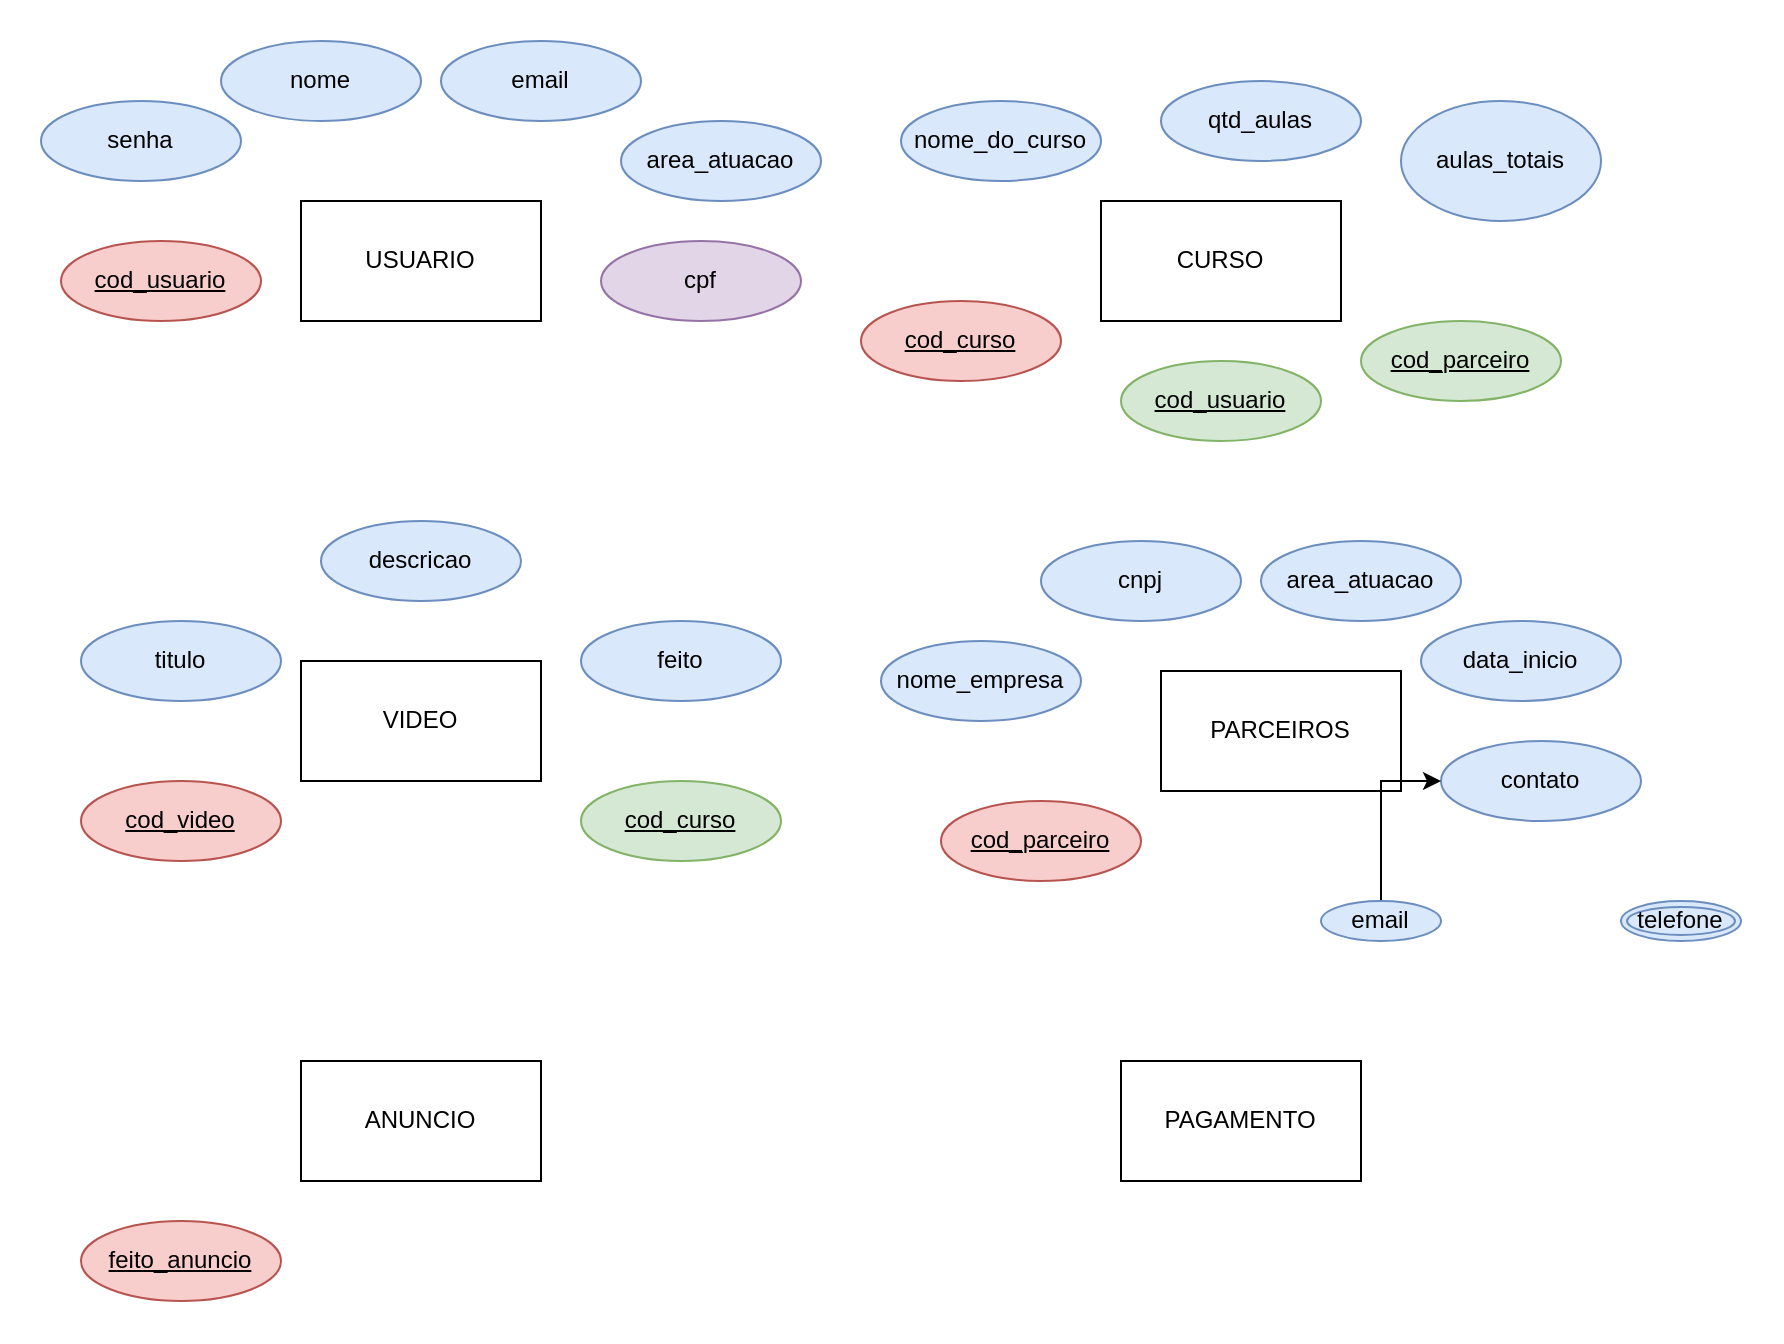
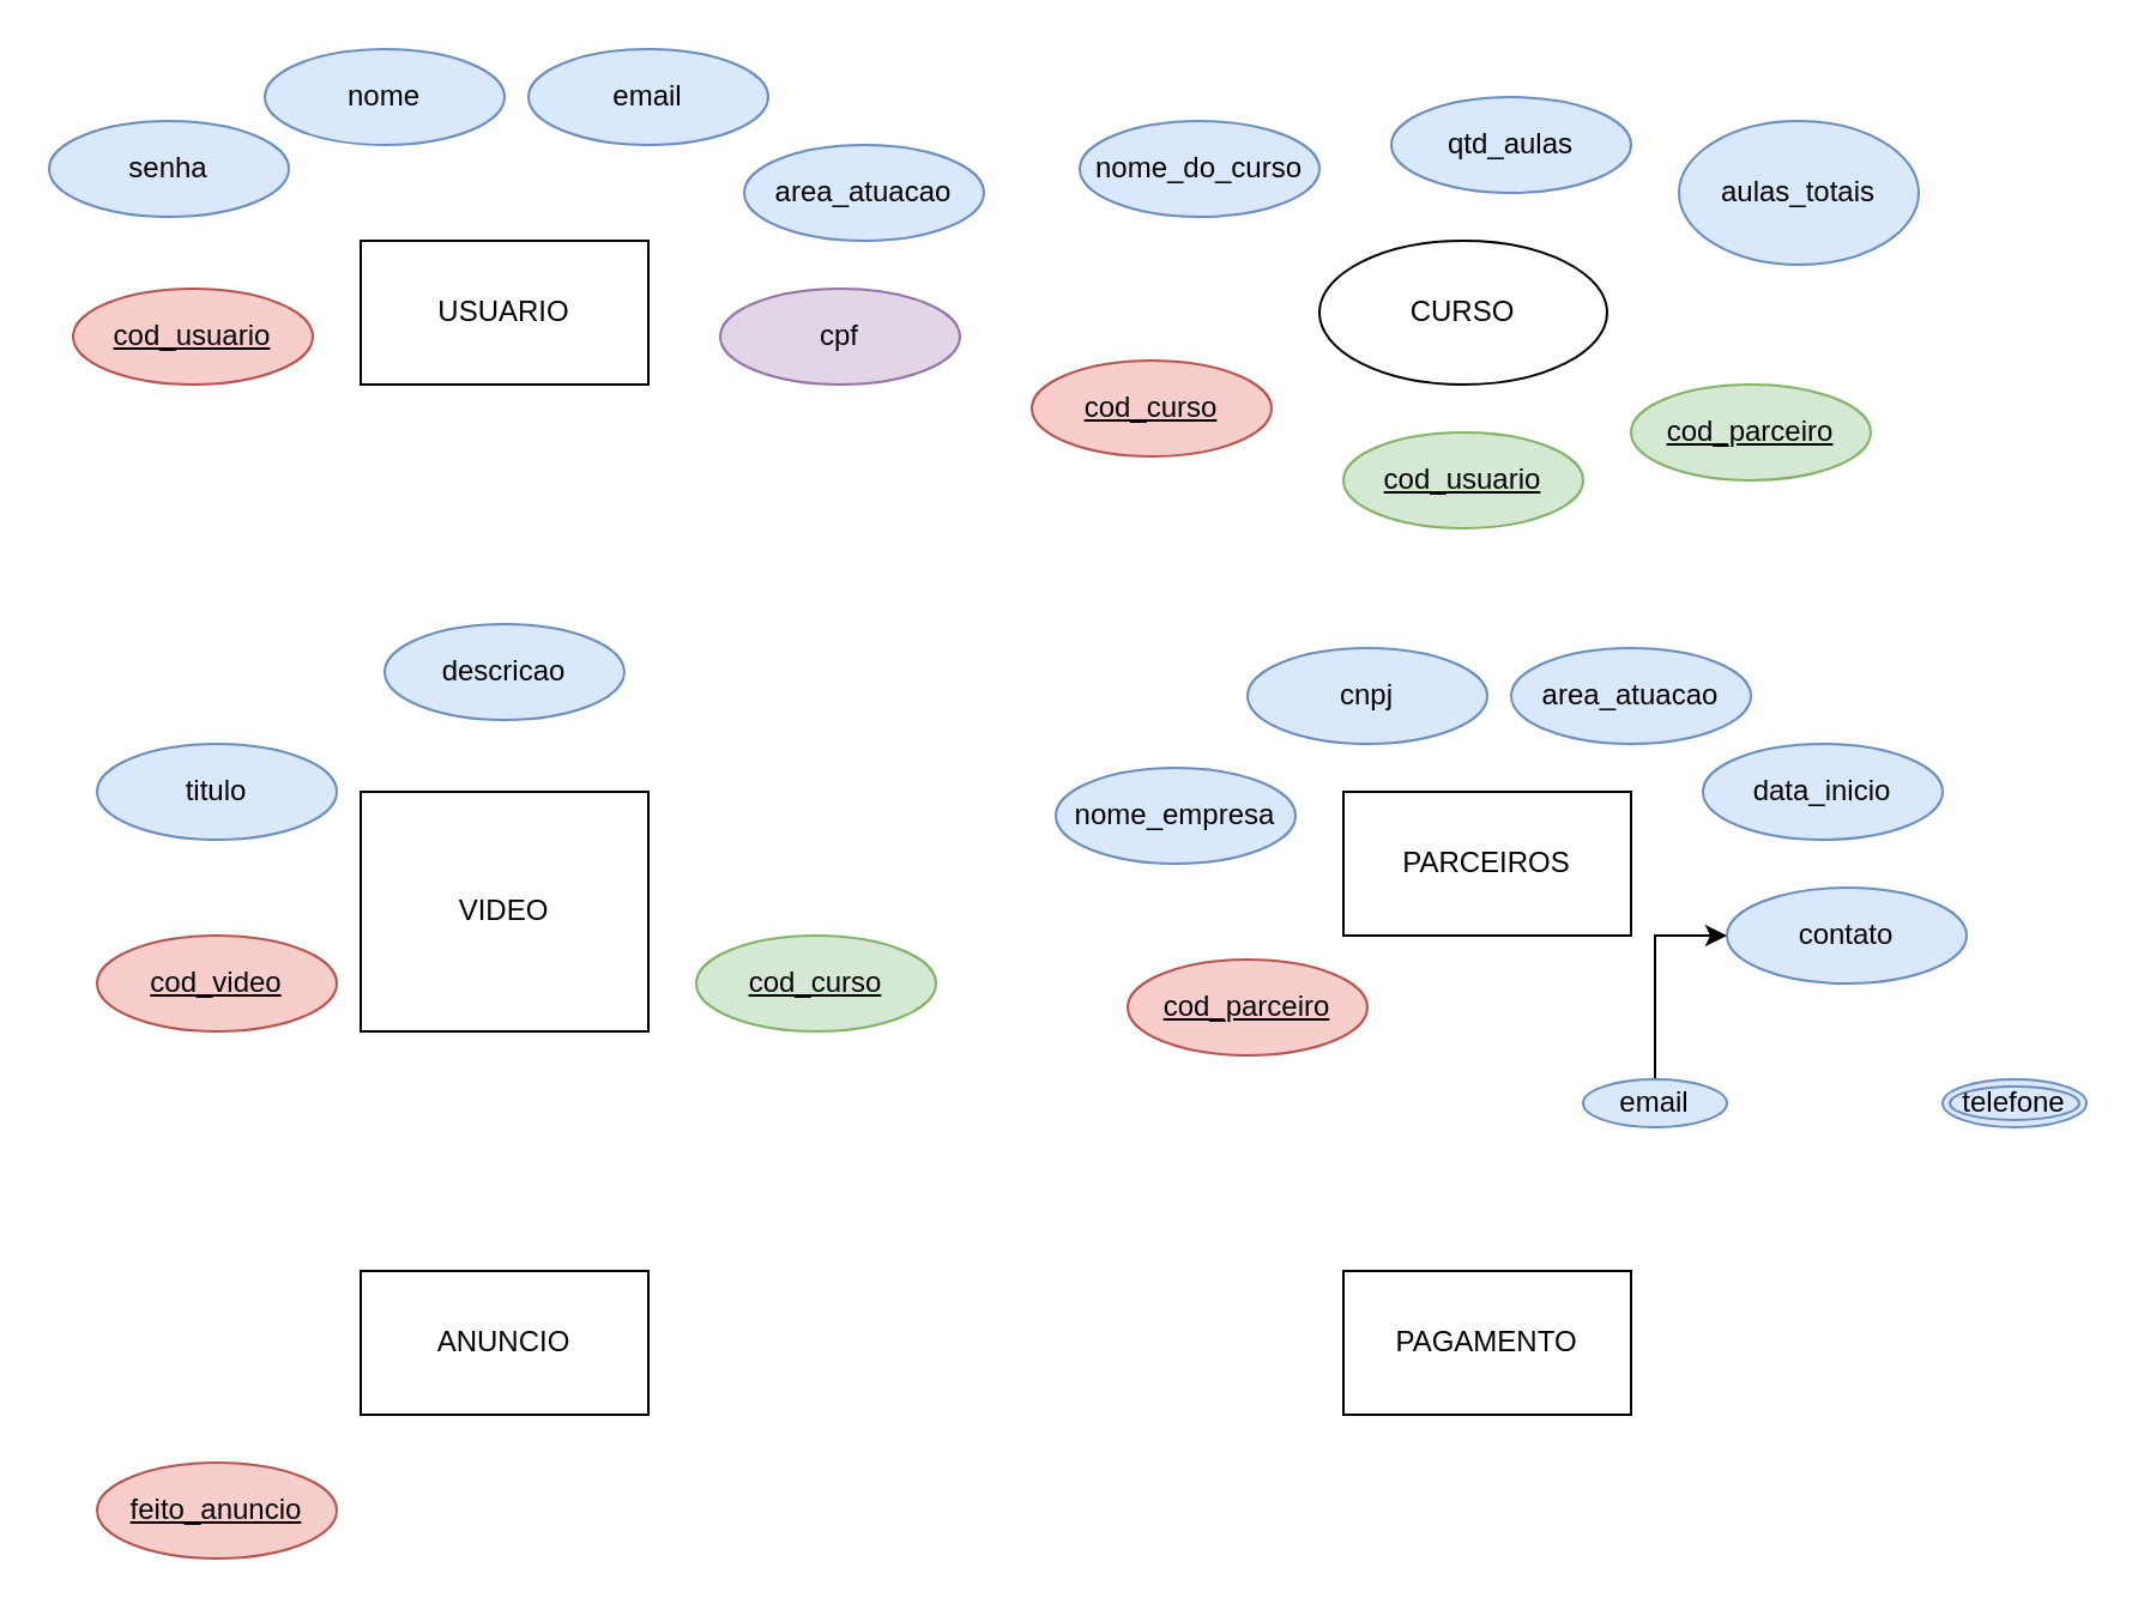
  <mxCell id="0" />
  <mxCell id="1" parent="0" />
  <mxCell id="2" value="USUARIO" style="rounded=0;whiteSpace=wrap;html=1;" vertex="1" parent="1"><mxGeometry x="150" y="100" width="120" height="60" as="geometry" /></mxCell>
  <mxCell id="3" value="cod_usuario" style="ellipse;whiteSpace=wrap;html=1;align=center;fontStyle=4;fillColor=#f8cecc;strokeColor=#b85450;" vertex="1" parent="1"><mxGeometry x="30" y="120" width="100" height="40" as="geometry" /></mxCell>
  <mxCell id="4" value="email" style="ellipse;whiteSpace=wrap;html=1;align=center;fillColor=#dae8fc;strokeColor=#6c8ebf;" vertex="1" parent="1"><mxGeometry x="220" y="20" width="100" height="40" as="geometry" /></mxCell>
  <mxCell id="5" value="nome" style="ellipse;whiteSpace=wrap;html=1;align=center;fillColor=#dae8fc;strokeColor=#6c8ebf;" vertex="1" parent="1"><mxGeometry x="110" y="20" width="100" height="40" as="geometry" /></mxCell>
  <mxCell id="6" value="cpf" style="ellipse;whiteSpace=wrap;html=1;align=center;fillColor=#e1d5e7;strokeColor=#9673a6;" vertex="1" parent="1"><mxGeometry x="300" y="120" width="100" height="40" as="geometry" /></mxCell>
  <mxCell id="7" value="senha" style="ellipse;whiteSpace=wrap;html=1;align=center;fillColor=#dae8fc;strokeColor=#6c8ebf;" vertex="1" parent="1"><mxGeometry x="20" y="50" width="100" height="40" as="geometry" /></mxCell>
- <mxCell id="8" value="CURSO" style="rounded=0;whiteSpace=wrap;html=1;" vertex="1" parent="1"><mxGeometry x="550" y="100" width="120" height="60" as="geometry" /></mxCell>
+ <mxCell id="8" value="CURSO" style="ellipse;whiteSpace=wrap;html=1;" vertex="1" parent="1"><mxGeometry x="550" y="100" width="120" height="60" as="geometry" /></mxCell>
  <mxCell id="9" value="cod_curso" style="ellipse;whiteSpace=wrap;html=1;align=center;fontStyle=4;fillColor=#f8cecc;strokeColor=#b85450;" vertex="1" parent="1"><mxGeometry x="430" y="150" width="100" height="40" as="geometry" /></mxCell>
  <mxCell id="10" value="cod_usuario" style="ellipse;whiteSpace=wrap;html=1;align=center;fontStyle=4;fillColor=#d5e8d4;strokeColor=#82b366;" vertex="1" parent="1"><mxGeometry x="560" y="180" width="100" height="40" as="geometry" /></mxCell>
  <mxCell id="11" value="qtd_aulas" style="ellipse;whiteSpace=wrap;html=1;align=center;fillColor=#dae8fc;strokeColor=#6c8ebf;" vertex="1" parent="1"><mxGeometry x="580" y="40" width="100" height="40" as="geometry" /></mxCell>
  <mxCell id="12" value="&lt;span&gt;aulas_totais&lt;/span&gt;" style="ellipse;whiteSpace=wrap;html=1;align=center;fillColor=#dae8fc;strokeColor=#6c8ebf;" vertex="1" parent="1"><mxGeometry x="700" y="50" width="100" height="60" as="geometry" /></mxCell>
- <mxCell id="13" value="VIDEO" style="rounded=0;whiteSpace=wrap;html=1;" vertex="1" parent="1"><mxGeometry x="150" y="330" width="120" height="60" as="geometry" /></mxCell>
+ <mxCell id="13" value="VIDEO" style="rounded=0;whiteSpace=wrap;html=1;" vertex="1" parent="1"><mxGeometry x="150" y="330" width="120" height="100" as="geometry" /></mxCell>
  <mxCell id="14" value="cod_video" style="ellipse;whiteSpace=wrap;html=1;align=center;fontStyle=4;fillColor=#f8cecc;strokeColor=#b85450;" vertex="1" parent="1"><mxGeometry x="40" y="390" width="100" height="40" as="geometry" /></mxCell>
  <mxCell id="15" value="titulo" style="ellipse;whiteSpace=wrap;html=1;align=center;fillColor=#dae8fc;strokeColor=#6c8ebf;" vertex="1" parent="1"><mxGeometry x="40" y="310" width="100" height="40" as="geometry" /></mxCell>
  <mxCell id="16" value="descricao" style="ellipse;whiteSpace=wrap;html=1;align=center;fillColor=#dae8fc;strokeColor=#6c8ebf;" vertex="1" parent="1"><mxGeometry x="160" y="260" width="100" height="40" as="geometry" /></mxCell>
- <mxCell id="17" value="feito" style="ellipse;whiteSpace=wrap;html=1;align=center;fillColor=#dae8fc;strokeColor=#6c8ebf;" vertex="1" parent="1"><mxGeometry x="290" y="310" width="100" height="40" as="geometry" /></mxCell>
- <mxCell id="18" value="PARCEIROS" style="rounded=0;whiteSpace=wrap;html=1;" vertex="1" parent="1"><mxGeometry x="580" y="335" width="120" height="60" as="geometry" /></mxCell>
+ <mxCell id="18" value="PARCEIROS" style="rounded=0;whiteSpace=wrap;html=1;" vertex="1" parent="1"><mxGeometry x="560" y="330" width="120" height="60" as="geometry" /></mxCell>
  <mxCell id="19" value="cod_parceiro" style="ellipse;whiteSpace=wrap;html=1;align=center;fontStyle=4;fillColor=#f8cecc;strokeColor=#b85450;" vertex="1" parent="1"><mxGeometry x="470" y="400" width="100" height="40" as="geometry" /></mxCell>
  <mxCell id="20" value="cod_parceiro" style="ellipse;whiteSpace=wrap;html=1;align=center;fontStyle=4;fillColor=#d5e8d4;strokeColor=#82b366;" vertex="1" parent="1"><mxGeometry x="680" y="160" width="100" height="40" as="geometry" /></mxCell>
  <mxCell id="21" value="ANUNCIO" style="rounded=0;whiteSpace=wrap;html=1;" vertex="1" parent="1"><mxGeometry x="150" y="530" width="120" height="60" as="geometry" /></mxCell>
  <mxCell id="22" value="nome_empresa" style="ellipse;whiteSpace=wrap;html=1;align=center;fillColor=#dae8fc;strokeColor=#6c8ebf;" vertex="1" parent="1"><mxGeometry x="440" y="320" width="100" height="40" as="geometry" /></mxCell>
  <mxCell id="23" value="cnpj" style="ellipse;whiteSpace=wrap;html=1;align=center;fillColor=#dae8fc;strokeColor=#6c8ebf;" vertex="1" parent="1"><mxGeometry x="520" y="270" width="100" height="40" as="geometry" /></mxCell>
  <mxCell id="24" value="area_atuacao" style="ellipse;whiteSpace=wrap;html=1;align=center;fillColor=#dae8fc;strokeColor=#6c8ebf;" vertex="1" parent="1"><mxGeometry x="630" y="270" width="100" height="40" as="geometry" /></mxCell>
  <mxCell id="25" value="nome_do_curso" style="ellipse;whiteSpace=wrap;html=1;align=center;fillColor=#dae8fc;strokeColor=#6c8ebf;" vertex="1" parent="1"><mxGeometry x="450" y="50" width="100" height="40" as="geometry" /></mxCell>
  <mxCell id="26" value="cod_curso" style="ellipse;whiteSpace=wrap;html=1;align=center;fontStyle=4;fillColor=#d5e8d4;strokeColor=#82b366;" vertex="1" parent="1"><mxGeometry x="290" y="390" width="100" height="40" as="geometry" /></mxCell>
  <mxCell id="27" value="data_inicio" style="ellipse;whiteSpace=wrap;html=1;align=center;fillColor=#dae8fc;strokeColor=#6c8ebf;" vertex="1" parent="1"><mxGeometry x="710" y="310" width="100" height="40" as="geometry" /></mxCell>
  <mxCell id="28" value="PAGAMENTO" style="rounded=0;whiteSpace=wrap;html=1;" vertex="1" parent="1"><mxGeometry x="560" y="530" width="120" height="60" as="geometry" /></mxCell>
  <mxCell id="29" value="contato" style="ellipse;whiteSpace=wrap;html=1;fillColor=#dae8fc;strokeColor=#6c8ebf;" vertex="1" parent="1"><mxGeometry x="720" y="370" width="100" height="40" as="geometry" /></mxCell>
  <mxCell id="30" style="edgeStyle=orthogonalEdgeStyle;rounded=0;orthogonalLoop=1;jettySize=auto;html=1;entryX=0;entryY=0.5;entryDx=0;entryDy=0;fontSize=12;" edge="1" parent="1" source="31" target="29"><mxGeometry relative="1" as="geometry" /></mxCell>
  <mxCell id="31" value="email" style="ellipse;whiteSpace=wrap;html=1;align=center;fontSize=12;fillColor=#dae8fc;strokeColor=#6c8ebf;" vertex="1" parent="1"><mxGeometry x="660" y="450" width="60" height="20" as="geometry" /></mxCell>
  <mxCell id="32" value="telefone" style="ellipse;shape=doubleEllipse;margin=3;whiteSpace=wrap;html=1;align=center;fillColor=#dae8fc;strokeColor=#6c8ebf;" vertex="1" parent="1"><mxGeometry x="810" y="450" width="60" height="20" as="geometry" /></mxCell>
  <mxCell id="33" style="edgeStyle=orthogonalEdgeStyle;rounded=0;orthogonalLoop=1;jettySize=auto;html=1;exitX=0.5;exitY=1;exitDx=0;exitDy=0;" edge="1" parent="1" source="32" target="32"><mxGeometry relative="1" as="geometry" /></mxCell>
  <mxCell id="34" value="area_atuacao" style="ellipse;whiteSpace=wrap;html=1;align=center;fillColor=#dae8fc;strokeColor=#6c8ebf;" vertex="1" parent="1"><mxGeometry x="310" y="60" width="100" height="40" as="geometry" /></mxCell>
  <mxCell id="35" value="feito_anuncio" style="ellipse;whiteSpace=wrap;html=1;align=center;fontStyle=4;fillColor=#f8cecc;strokeColor=#b85450;" vertex="1" parent="1"><mxGeometry x="40" y="610" width="100" height="40" as="geometry" /></mxCell>
